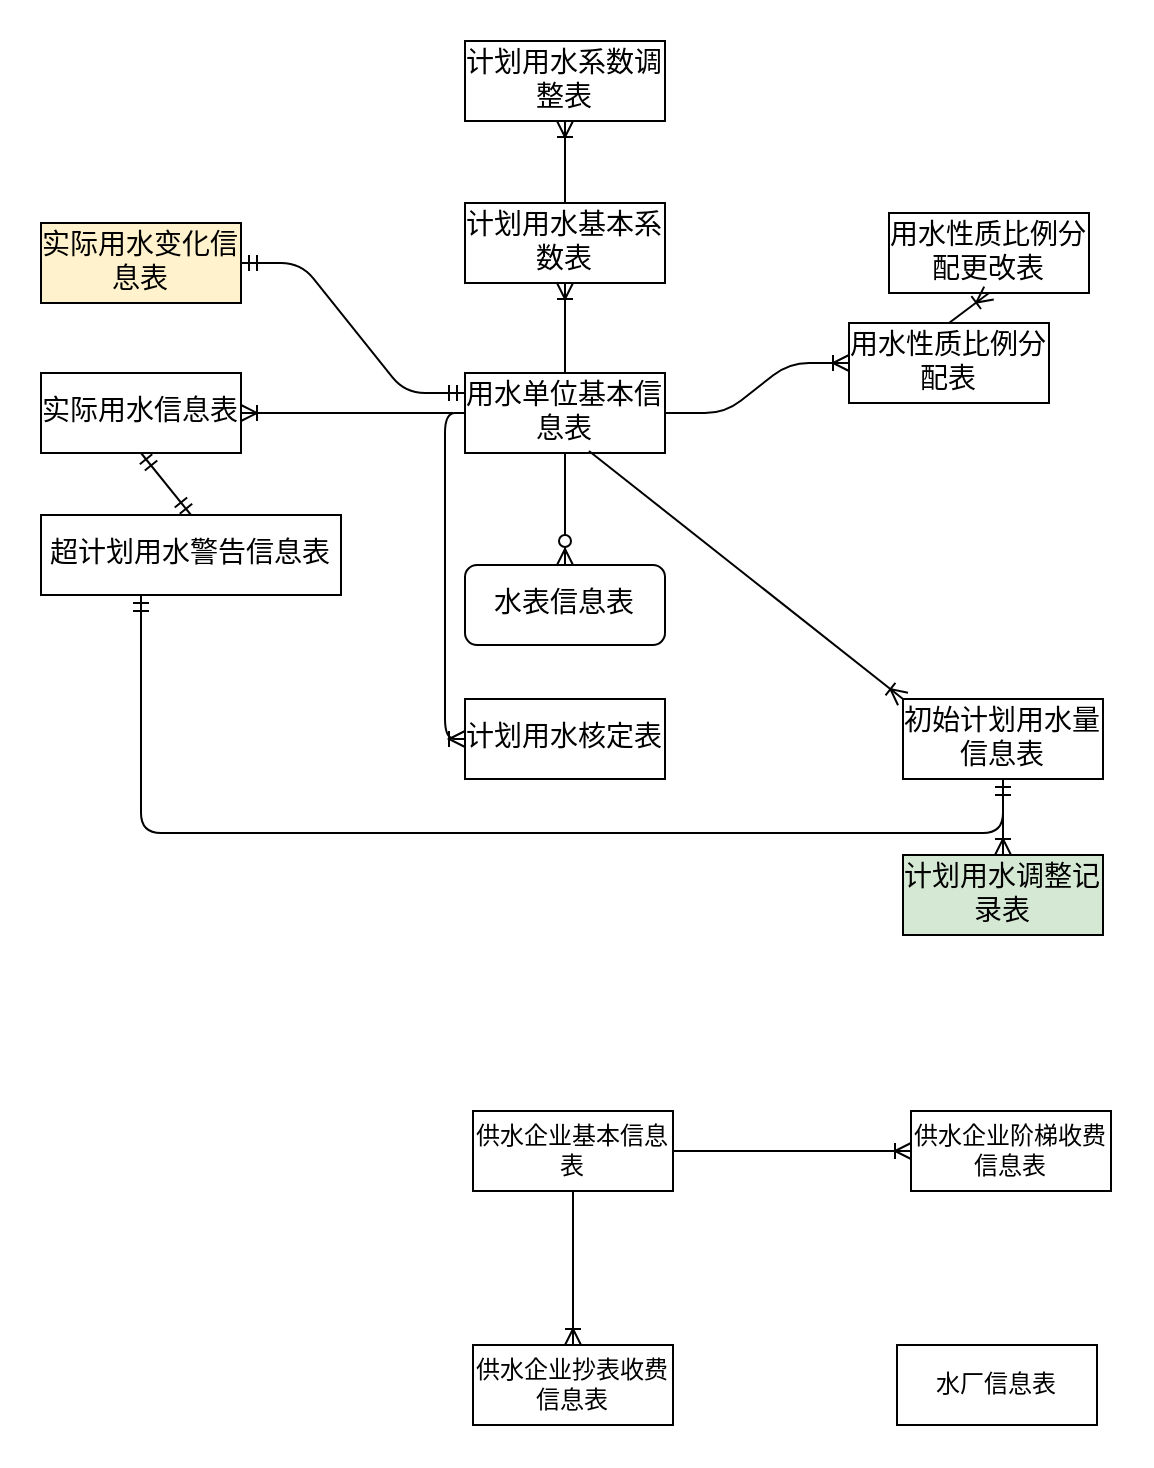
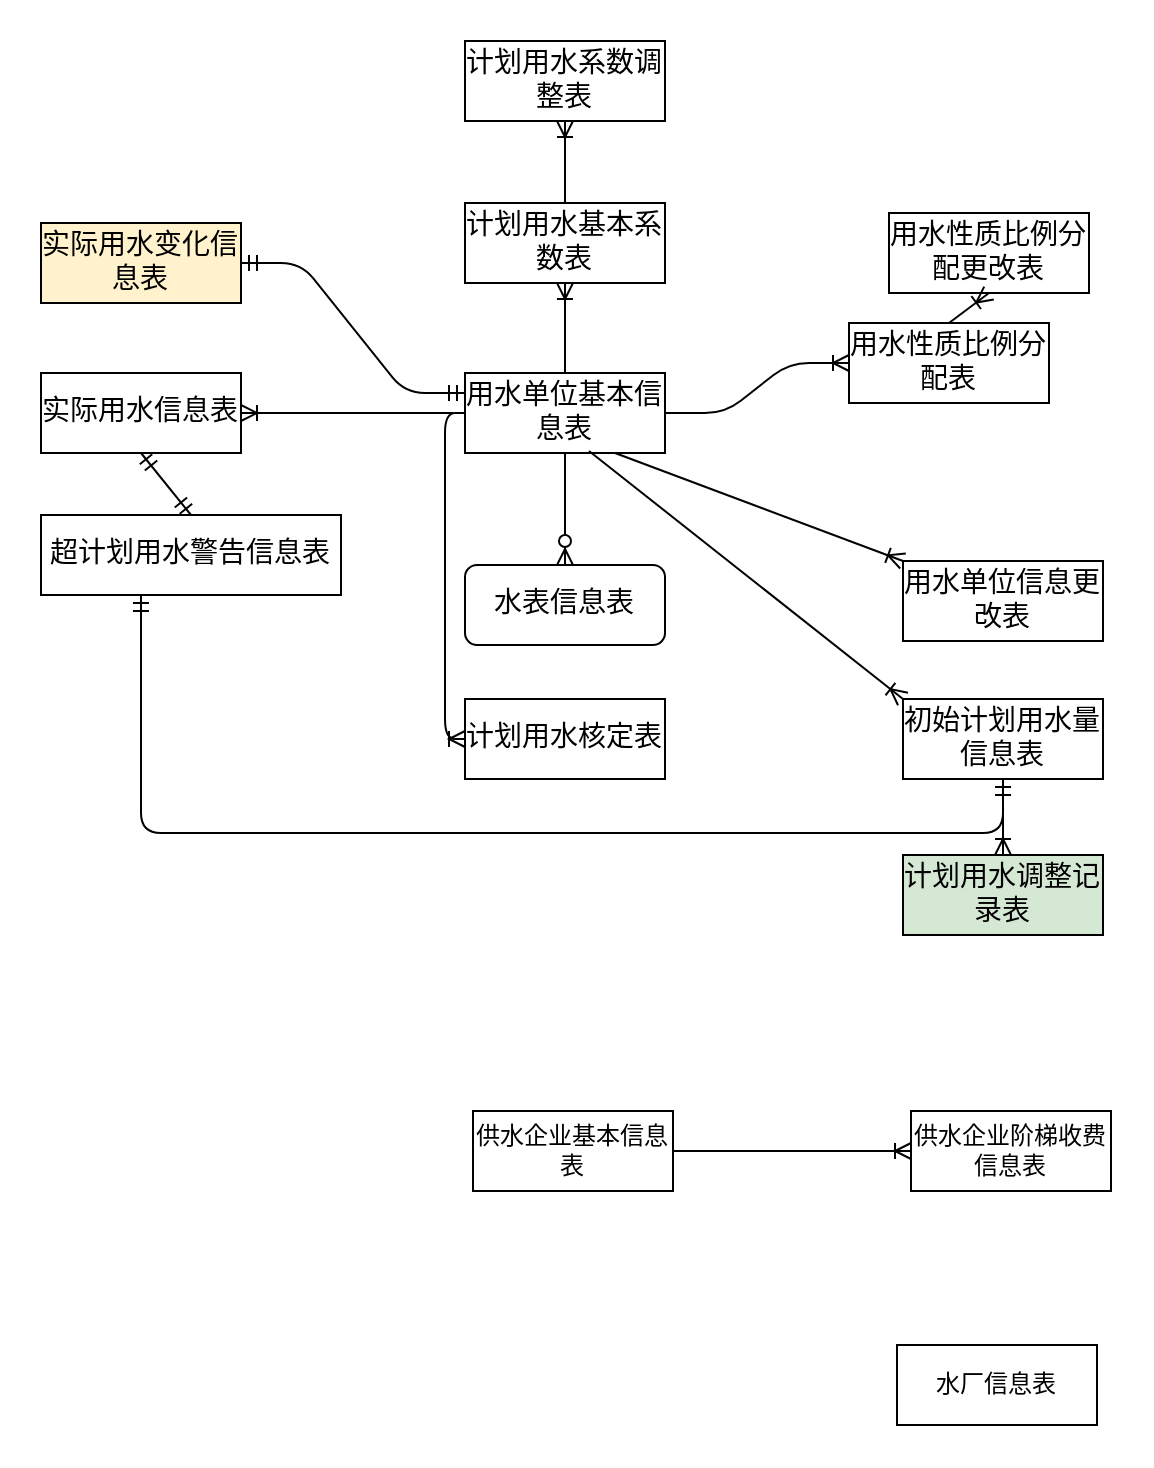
  <mxCell id="0" />
  <mxCell id="1" parent="0" />
  <mxCell id="2" value="用水单位基本信息表" style="whiteSpace=wrap;html=1;align=center;fontFamily=仿宋;fontSize=14;" vertex="1" parent="1"><mxGeometry x="232" y="186" width="100" height="40" as="geometry" /></mxCell>
  <mxCell id="3" value="用水性质比例分配表" style="whiteSpace=wrap;html=1;align=center;fontFamily=仿宋;fontSize=14;" vertex="1" parent="1"><mxGeometry x="424" y="161" width="100" height="40" as="geometry" /></mxCell>
  <mxCell id="4" value="" style="edgeStyle=entityRelationEdgeStyle;fontSize=14;html=1;endArrow=ERoneToMany;exitX=1;exitY=0.5;exitDx=0;exitDy=0;entryX=0;entryY=0.5;entryDx=0;entryDy=0;fontFamily=仿宋;" edge="1" parent="1" source="2" target="3"><mxGeometry width="100" height="100" relative="1" as="geometry"><mxPoint x="277" y="396" as="sourcePoint" /><mxPoint x="377" y="296" as="targetPoint" /></mxGeometry></mxCell>
  <mxCell id="5" value="水表信息表" style="whiteSpace=wrap;html=1;align=center;fontFamily=仿宋;fontSize=14;rounded=1;" vertex="1" parent="1"><mxGeometry x="232" y="282" width="100" height="40" as="geometry" /></mxCell>
  <mxCell id="6" value="" style="fontSize=14;html=1;endArrow=ERzeroToMany;endFill=1;exitX=0.5;exitY=1;exitDx=0;exitDy=0;entryX=0.5;entryY=0;entryDx=0;entryDy=0;fontFamily=仿宋;" edge="1" parent="1" source="2" target="5"><mxGeometry width="100" height="100" relative="1" as="geometry"><mxPoint x="342" y="509" as="sourcePoint" /><mxPoint x="442" y="409" as="targetPoint" /></mxGeometry></mxCell>
+ <mxCell id="7" value="用水单位信息更改表" style="whiteSpace=wrap;html=1;align=center;fontFamily=仿宋;fontSize=14;" vertex="1" parent="1"><mxGeometry x="451" y="280" width="100" height="40" as="geometry" /></mxCell>
+ <mxCell id="8" value="" style="fontSize=14;html=1;endArrow=ERoneToMany;exitX=0.75;exitY=1;exitDx=0;exitDy=0;entryX=0;entryY=0;entryDx=0;entryDy=0;fontFamily=仿宋;" edge="1" parent="1" source="2" target="7"><mxGeometry width="100" height="100" relative="1" as="geometry"><mxPoint x="394" y="495" as="sourcePoint" /><mxPoint x="494" y="395" as="targetPoint" /></mxGeometry></mxCell>
  <mxCell id="9" value="用水性质比例分配更改表" style="whiteSpace=wrap;html=1;align=center;fontFamily=仿宋;fontSize=14;" vertex="1" parent="1"><mxGeometry x="444" y="106" width="100" height="40" as="geometry" /></mxCell>
  <mxCell id="10" value="" style="fontSize=14;html=1;endArrow=ERoneToMany;exitX=0.5;exitY=0;exitDx=0;exitDy=0;entryX=0.5;entryY=1;entryDx=0;entryDy=0;fontFamily=仿宋;" edge="1" parent="1" source="3" target="9"><mxGeometry width="100" height="100" relative="1" as="geometry"><mxPoint x="423" y="210" as="sourcePoint" /><mxPoint x="523" y="110" as="targetPoint" /></mxGeometry></mxCell>
  <mxCell id="11" value="供水企业基本信息表" style="whiteSpace=wrap;html=1;align=center;fontFamily=仿宋;" vertex="1" parent="1"><mxGeometry x="236" y="555" width="100" height="40" as="geometry" /></mxCell>
  <mxCell id="12" value="供水企业阶梯收费信息表" style="whiteSpace=wrap;html=1;align=center;fontFamily=仿宋;" vertex="1" parent="1"><mxGeometry x="455" y="555" width="100" height="40" as="geometry" /></mxCell>
- <mxCell id="13" value="供水企业抄表收费信息表" style="whiteSpace=wrap;html=1;align=center;fontFamily=仿宋;" vertex="1" parent="1"><mxGeometry x="236" y="672" width="100" height="40" as="geometry" /></mxCell>
  <mxCell id="14" value="水厂信息表" style="whiteSpace=wrap;html=1;align=center;fontFamily=仿宋;" vertex="1" parent="1"><mxGeometry x="448" y="672" width="100" height="40" as="geometry" /></mxCell>
  <mxCell id="15" value="计划用水核定表" style="whiteSpace=wrap;html=1;align=center;fontFamily=仿宋;fontSize=14;" vertex="1" parent="1"><mxGeometry x="232" y="349" width="100" height="40" as="geometry" /></mxCell>
  <mxCell id="16" value="初始计划用水量信息表" style="whiteSpace=wrap;html=1;align=center;fontFamily=仿宋;fontSize=14;" vertex="1" parent="1"><mxGeometry x="451" y="349" width="100" height="40" as="geometry" /></mxCell>
  <mxCell id="17" value="计划用水调整记录表" style="whiteSpace=wrap;html=1;align=center;fontFamily=仿宋;fontSize=14;fillColor=#d5e8d4;" vertex="1" parent="1"><mxGeometry x="451" y="427" width="100" height="40" as="geometry" /></mxCell>
  <mxCell id="18" value="计划用水基本系数表" style="whiteSpace=wrap;html=1;align=center;fontFamily=仿宋;fontSize=14;" vertex="1" parent="1"><mxGeometry x="232" y="101" width="100" height="40" as="geometry" /></mxCell>
  <mxCell id="19" value="计划用水系数调整表" style="whiteSpace=wrap;html=1;align=center;fontFamily=仿宋;fontSize=14;" vertex="1" parent="1"><mxGeometry x="232" y="20" width="100" height="40" as="geometry" /></mxCell>
  <mxCell id="20" value="实际用水信息表" style="whiteSpace=wrap;html=1;align=center;fontFamily=仿宋;fontSize=14;" vertex="1" parent="1"><mxGeometry x="20" y="186" width="100" height="40" as="geometry" /></mxCell>
  <mxCell id="21" value="实际用水变化信息表" style="whiteSpace=wrap;html=1;align=center;fontFamily=仿宋;fontSize=14;fillColor=#fff2cc;" vertex="1" parent="1"><mxGeometry x="20" y="111" width="100" height="40" as="geometry" /></mxCell>
  <mxCell id="22" value="超计划用水警告信息表" style="whiteSpace=wrap;html=1;align=center;fontFamily=仿宋;fontSize=14;" vertex="1" parent="1"><mxGeometry x="20" y="257" width="150" height="40" as="geometry" /></mxCell>
  <mxCell id="23" value="" style="edgeStyle=entityRelationEdgeStyle;fontSize=12;html=1;endArrow=ERoneToMany;exitX=1;exitY=0.5;exitDx=0;exitDy=0;entryX=0;entryY=0.5;entryDx=0;entryDy=0;fontFamily=仿宋;" edge="1" parent="1" source="11" target="12"><mxGeometry width="100" height="100" relative="1" as="geometry"><mxPoint x="418" y="694" as="sourcePoint" /><mxPoint x="518" y="594" as="targetPoint" /></mxGeometry></mxCell>
- <mxCell id="24" value="" style="fontSize=12;html=1;endArrow=ERoneToMany;exitX=0.5;exitY=1;exitDx=0;exitDy=0;entryX=0.5;entryY=0;entryDx=0;entryDy=0;fontFamily=仿宋;" edge="1" parent="1" source="11" target="13"><mxGeometry width="100" height="100" relative="1" as="geometry"><mxPoint x="374" y="718" as="sourcePoint" /><mxPoint x="474" y="618" as="targetPoint" /></mxGeometry></mxCell>
  <mxCell id="25" value="" style="fontSize=14;html=1;endArrow=ERoneToMany;exitX=0;exitY=0.5;exitDx=0;exitDy=0;entryX=0;entryY=0.5;entryDx=0;entryDy=0;edgeStyle=orthogonalEdgeStyle;fontFamily=仿宋;" edge="1" parent="1" source="2" target="15"><mxGeometry width="100" height="100" relative="1" as="geometry"><mxPoint x="151" y="423" as="sourcePoint" /><mxPoint x="251" y="323" as="targetPoint" /></mxGeometry></mxCell>
  <mxCell id="26" value="" style="fontSize=14;html=1;endArrow=ERoneToMany;exitX=0.62;exitY=0.975;exitDx=0;exitDy=0;exitPerimeter=0;elbow=vertical;entryX=0;entryY=0;entryDx=0;entryDy=0;fontFamily=仿宋;" edge="1" parent="1" source="2" target="16"><mxGeometry width="100" height="100" relative="1" as="geometry"><mxPoint x="340" y="522" as="sourcePoint" /><mxPoint x="440" y="422" as="targetPoint" /></mxGeometry></mxCell>
  <mxCell id="27" value="" style="fontSize=14;html=1;endArrow=ERoneToMany;exitX=0.5;exitY=1;exitDx=0;exitDy=0;entryX=0.5;entryY=0;entryDx=0;entryDy=0;fontFamily=仿宋;" edge="1" parent="1" source="16" target="17"><mxGeometry width="100" height="100" relative="1" as="geometry"><mxPoint x="652" y="428" as="sourcePoint" /><mxPoint x="752" y="328" as="targetPoint" /></mxGeometry></mxCell>
  <mxCell id="28" value="" style="fontSize=14;html=1;endArrow=ERoneToMany;exitX=0.5;exitY=0;exitDx=0;exitDy=0;entryX=0.5;entryY=1;entryDx=0;entryDy=0;fontFamily=仿宋;" edge="1" parent="1" source="2" target="18"><mxGeometry width="100" height="100" relative="1" as="geometry"><mxPoint x="380" y="228" as="sourcePoint" /><mxPoint x="480" y="128" as="targetPoint" /></mxGeometry></mxCell>
  <mxCell id="29" value="" style="fontSize=14;html=1;endArrow=ERoneToMany;exitX=0.5;exitY=0;exitDx=0;exitDy=0;entryX=0.5;entryY=1;entryDx=0;entryDy=0;fontFamily=仿宋;" edge="1" parent="1" source="18" target="19"><mxGeometry width="100" height="100" relative="1" as="geometry"><mxPoint x="396" y="72" as="sourcePoint" /><mxPoint x="496" y="-28" as="targetPoint" /></mxGeometry></mxCell>
  <mxCell id="30" value="" style="fontSize=14;html=1;endArrow=ERoneToMany;entryX=1;entryY=0.5;entryDx=0;entryDy=0;fontFamily=仿宋;" edge="1" parent="1" target="20"><mxGeometry width="100" height="100" relative="1" as="geometry"><mxPoint x="226" y="206" as="sourcePoint" /><mxPoint x="74" y="284" as="targetPoint" /></mxGeometry></mxCell>
  <mxCell id="31" value="" style="edgeStyle=entityRelationEdgeStyle;fontSize=14;html=1;endArrow=ERmandOne;startArrow=ERmandOne;entryX=0;entryY=0.25;entryDx=0;entryDy=0;" edge="1" parent="1" source="21" target="2"><mxGeometry width="100" height="100" relative="1" as="geometry"><mxPoint x="-93" y="277" as="sourcePoint" /><mxPoint x="7" y="177" as="targetPoint" /></mxGeometry></mxCell>
  <mxCell id="32" value="" style="fontSize=14;html=1;endArrow=ERmandOne;startArrow=ERmandOne;entryX=0.5;entryY=1;entryDx=0;entryDy=0;exitX=0.5;exitY=0;exitDx=0;exitDy=0;" edge="1" parent="1" source="22" target="20"><mxGeometry width="100" height="100" relative="1" as="geometry"><mxPoint x="-105" y="344" as="sourcePoint" /><mxPoint x="-5" y="244" as="targetPoint" /></mxGeometry></mxCell>
  <mxCell id="33" value="" style="edgeStyle=orthogonalEdgeStyle;fontSize=14;html=1;endArrow=ERmandOne;startArrow=ERmandOne;" edge="1" parent="1" source="22" target="16"><mxGeometry width="100" height="100" relative="1" as="geometry"><mxPoint x="29" y="469" as="sourcePoint" /><mxPoint x="129" y="369" as="targetPoint" /><Array as="points"><mxPoint x="70" y="416" /><mxPoint x="501" y="416" /></Array></mxGeometry></mxCell>
